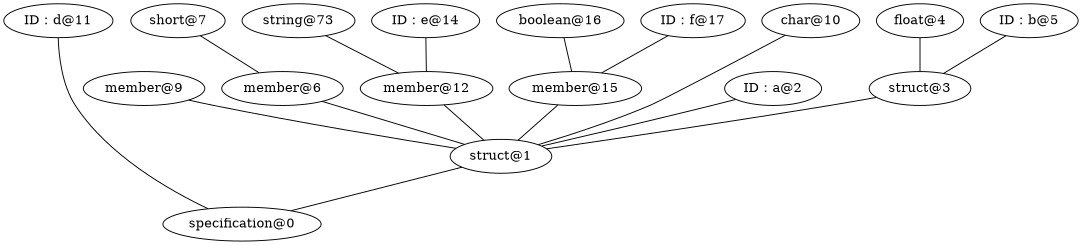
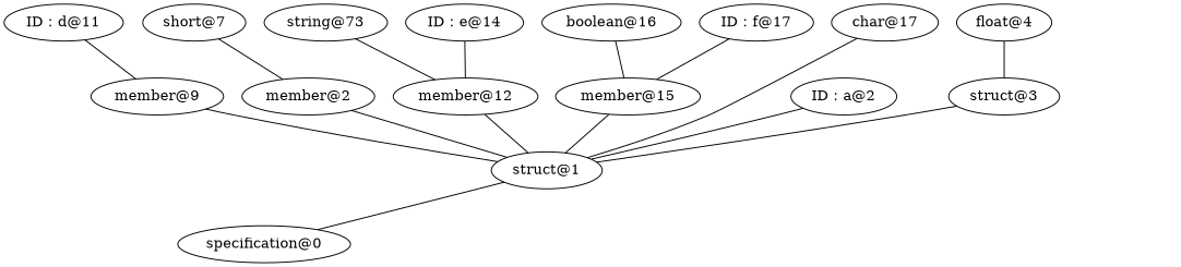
  graph {
    "specification@0"
    "struct@1"
    "ID：a@2"
    n4 [label="struct@3"]
-   "member@6"
+   "member@6" [label="member@2"]
    "member@9"
    "member@12"
    "member@15"
    "float@4"
-   "ID：b@5"
    "short@7"
-   "char@10"
+   "char@10" [label="char@17"]
    "ID：d@11"
    n14 [label="string@73"]
    "ID：e@14"
    "boolean@16"
    "ID：f@17"
    subgraph sub_1 {
      rank=same
      "specification@0"
    }
    subgraph sub_2 {
      rank=same
      "struct@1"
    }
    subgraph sub_3 {
      rank=same
      "ID：a@2"
      n4
      "member@6"
      "member@9"
      "member@12"
      "member@15"
    }
    subgraph sub_4 {
      rank=same
      "float@4"
-     "ID：b@5"
      "short@7"
      "char@10"
      "ID：d@11"
      n14
      "ID：e@14"
      "boolean@16"
      "ID：f@17"
    }
    "struct@1" -- "specification@0"
    "ID：a@2" -- "struct@1"
    n4 -- "struct@1"
    "member@6" -- "struct@1"
    "member@9" -- "struct@1"
    "member@12" -- "struct@1"
    "member@15" -- "struct@1"
    "float@4" -- n4
-   "ID：b@5" -- n4
    "short@7" -- "member@6"
    "char@10" -- "struct@1"
-   "ID：d@11" -- "specification@0"
+   "ID：d@11" -- "member@9"
    n14 -- "member@12"
    "ID：e@14" -- "member@12"
    "boolean@16" -- "member@15"
    "ID：f@17" -- "member@15"
  }
